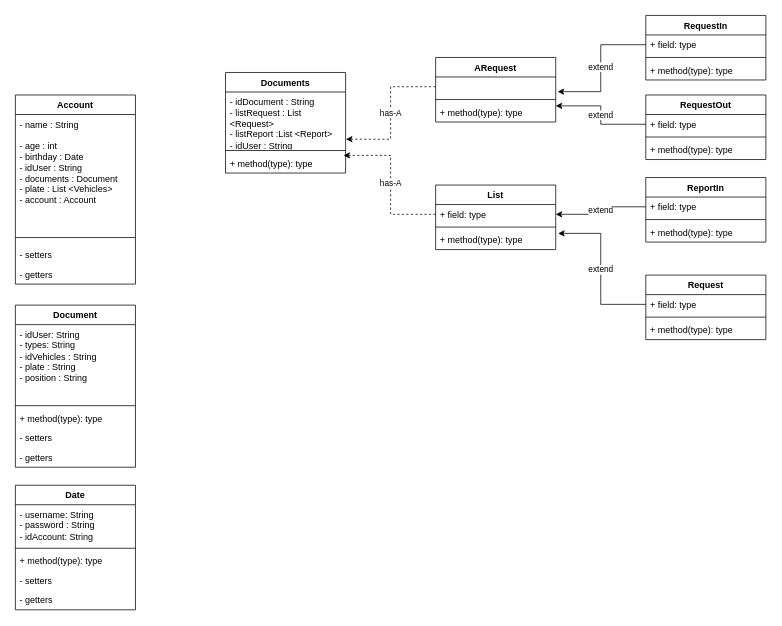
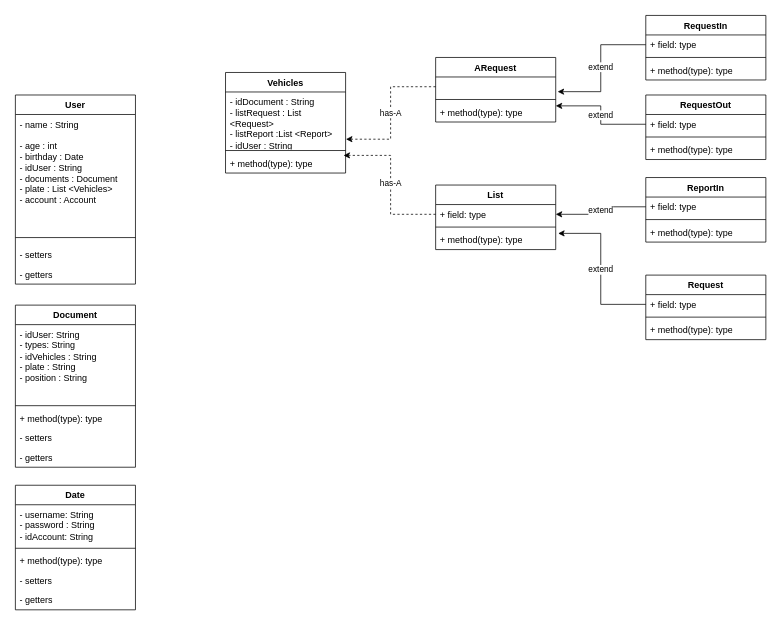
  <mxCell id="0" />
  <mxCell id="1" parent="0" />
- <mxCell id="2" value="Account" style="swimlane;fontStyle=1;align=center;verticalAlign=top;childLayout=stackLayout;horizontal=1;startSize=26;horizontalStack=0;resizeParent=1;resizeParentMax=0;resizeLast=0;collapsible=1;marginBottom=0;whiteSpace=wrap;html=1;" parent="1" vertex="1"><mxGeometry x="20" y="126" width="160" height="252" as="geometry" /></mxCell>
+ <mxCell id="2" value="User" style="swimlane;fontStyle=1;align=center;verticalAlign=top;childLayout=stackLayout;horizontal=1;startSize=26;horizontalStack=0;resizeParent=1;resizeParentMax=0;resizeLast=0;collapsible=1;marginBottom=0;whiteSpace=wrap;html=1;" parent="1" vertex="1"><mxGeometry x="20" y="126" width="160" height="252" as="geometry" /></mxCell>
  <mxCell id="3" value="- name : String&lt;div&gt;&lt;br&gt;&lt;/div&gt;&lt;div&gt;- age : int&lt;/div&gt;&lt;div&gt;- birthday : Date&lt;/div&gt;&lt;div&gt;- idUser : String&lt;/div&gt;&lt;div&gt;&lt;span style=&quot;background-color: initial;&quot;&gt;- documents : Document&lt;/span&gt;&lt;br&gt;&lt;/div&gt;&lt;div&gt;&lt;span style=&quot;background-color: initial;&quot;&gt;- plate : List &amp;lt;Vehicles&amp;gt;&lt;/span&gt;&lt;/div&gt;&lt;div&gt;&lt;span style=&quot;background-color: initial;&quot;&gt;- account : Account&lt;/span&gt;&lt;/div&gt;" style="text;strokeColor=none;fillColor=none;align=left;verticalAlign=top;spacingLeft=4;spacingRight=4;overflow=hidden;rotatable=0;points=[[0,0.5],[1,0.5]];portConstraint=eastwest;whiteSpace=wrap;html=1;" parent="2" vertex="1"><mxGeometry y="26" width="160" height="154" as="geometry" /></mxCell>
  <mxCell id="4" value="" style="line;strokeWidth=1;fillColor=none;align=left;verticalAlign=middle;spacingTop=-1;spacingLeft=3;spacingRight=3;rotatable=0;labelPosition=right;points=[];portConstraint=eastwest;strokeColor=inherit;" parent="2" vertex="1"><mxGeometry y="180" width="160" height="20" as="geometry" /></mxCell>
  <mxCell id="5" value="- setters&lt;div&gt;&lt;br&gt;&lt;/div&gt;" style="text;strokeColor=none;fillColor=none;align=left;verticalAlign=top;spacingLeft=4;spacingRight=4;overflow=hidden;rotatable=0;points=[[0,0.5],[1,0.5]];portConstraint=eastwest;whiteSpace=wrap;html=1;" parent="2" vertex="1"><mxGeometry y="200" width="160" height="26" as="geometry" /></mxCell>
  <mxCell id="6" value="- getters&lt;div&gt;&lt;br&gt;&lt;/div&gt;" style="text;strokeColor=none;fillColor=none;align=left;verticalAlign=top;spacingLeft=4;spacingRight=4;overflow=hidden;rotatable=0;points=[[0,0.5],[1,0.5]];portConstraint=eastwest;whiteSpace=wrap;html=1;" parent="2" vertex="1"><mxGeometry y="226" width="160" height="26" as="geometry" /></mxCell>
  <mxCell id="7" value="Document" style="swimlane;fontStyle=1;align=center;verticalAlign=top;childLayout=stackLayout;horizontal=1;startSize=26;horizontalStack=0;resizeParent=1;resizeParentMax=0;resizeLast=0;collapsible=1;marginBottom=0;whiteSpace=wrap;html=1;" parent="1" vertex="1"><mxGeometry x="20" y="406" width="160" height="216" as="geometry" /></mxCell>
  <mxCell id="8" value="&lt;div&gt;- idUser: String&lt;/div&gt;&lt;div&gt;- types: String&lt;/div&gt;&lt;div&gt;- idVehicles : String&lt;/div&gt;&lt;div&gt;- plate : String&lt;/div&gt;&lt;div&gt;- position : String&lt;/div&gt;&lt;div&gt;&lt;br&gt;&lt;/div&gt;" style="text;strokeColor=none;fillColor=none;align=left;verticalAlign=top;spacingLeft=4;spacingRight=4;overflow=hidden;rotatable=0;points=[[0,0.5],[1,0.5]];portConstraint=eastwest;whiteSpace=wrap;html=1;" parent="7" vertex="1"><mxGeometry y="26" width="160" height="104" as="geometry" /></mxCell>
  <mxCell id="9" value="" style="line;strokeWidth=1;fillColor=none;align=left;verticalAlign=middle;spacingTop=-1;spacingLeft=3;spacingRight=3;rotatable=0;labelPosition=right;points=[];portConstraint=eastwest;strokeColor=inherit;" parent="7" vertex="1"><mxGeometry y="130" width="160" height="8" as="geometry" /></mxCell>
  <mxCell id="10" value="+ method(type): type" style="text;strokeColor=none;fillColor=none;align=left;verticalAlign=top;spacingLeft=4;spacingRight=4;overflow=hidden;rotatable=0;points=[[0,0.5],[1,0.5]];portConstraint=eastwest;whiteSpace=wrap;html=1;" parent="7" vertex="1"><mxGeometry y="138" width="160" height="26" as="geometry" /></mxCell>
  <mxCell id="11" value="- setters" style="text;strokeColor=none;fillColor=none;align=left;verticalAlign=top;spacingLeft=4;spacingRight=4;overflow=hidden;rotatable=0;points=[[0,0.5],[1,0.5]];portConstraint=eastwest;whiteSpace=wrap;html=1;" parent="7" vertex="1"><mxGeometry y="164" width="160" height="26" as="geometry" /></mxCell>
  <mxCell id="12" value="- getters" style="text;strokeColor=none;fillColor=none;align=left;verticalAlign=top;spacingLeft=4;spacingRight=4;overflow=hidden;rotatable=0;points=[[0,0.5],[1,0.5]];portConstraint=eastwest;whiteSpace=wrap;html=1;" parent="7" vertex="1"><mxGeometry y="190" width="160" height="26" as="geometry" /></mxCell>
  <mxCell id="13" value="Date" style="swimlane;fontStyle=1;align=center;verticalAlign=top;childLayout=stackLayout;horizontal=1;startSize=26;horizontalStack=0;resizeParent=1;resizeParentMax=0;resizeLast=0;collapsible=1;marginBottom=0;whiteSpace=wrap;html=1;" parent="1" vertex="1"><mxGeometry x="20" y="646" width="160" height="166" as="geometry" /></mxCell>
  <mxCell id="14" value="- username: String&lt;div&gt;- password : String&lt;/div&gt;&lt;div&gt;- idAccount: String&lt;/div&gt;" style="text;strokeColor=none;fillColor=none;align=left;verticalAlign=top;spacingLeft=4;spacingRight=4;overflow=hidden;rotatable=0;points=[[0,0.5],[1,0.5]];portConstraint=eastwest;whiteSpace=wrap;html=1;" parent="13" vertex="1"><mxGeometry y="26" width="160" height="54" as="geometry" /></mxCell>
  <mxCell id="15" value="" style="line;strokeWidth=1;fillColor=none;align=left;verticalAlign=middle;spacingTop=-1;spacingLeft=3;spacingRight=3;rotatable=0;labelPosition=right;points=[];portConstraint=eastwest;strokeColor=inherit;" parent="13" vertex="1"><mxGeometry y="80" width="160" height="8" as="geometry" /></mxCell>
  <mxCell id="16" value="+ method(type): type" style="text;strokeColor=none;fillColor=none;align=left;verticalAlign=top;spacingLeft=4;spacingRight=4;overflow=hidden;rotatable=0;points=[[0,0.5],[1,0.5]];portConstraint=eastwest;whiteSpace=wrap;html=1;" parent="13" vertex="1"><mxGeometry y="88" width="160" height="26" as="geometry" /></mxCell>
  <mxCell id="17" value="- setters" style="text;strokeColor=none;fillColor=none;align=left;verticalAlign=top;spacingLeft=4;spacingRight=4;overflow=hidden;rotatable=0;points=[[0,0.5],[1,0.5]];portConstraint=eastwest;whiteSpace=wrap;html=1;" parent="13" vertex="1"><mxGeometry y="114" width="160" height="26" as="geometry" /></mxCell>
  <mxCell id="18" value="- getters" style="text;strokeColor=none;fillColor=none;align=left;verticalAlign=top;spacingLeft=4;spacingRight=4;overflow=hidden;rotatable=0;points=[[0,0.5],[1,0.5]];portConstraint=eastwest;whiteSpace=wrap;html=1;" parent="13" vertex="1"><mxGeometry y="140" width="160" height="26" as="geometry" /></mxCell>
- <mxCell id="19" value="Documents" style="swimlane;fontStyle=1;align=center;verticalAlign=top;childLayout=stackLayout;horizontal=1;startSize=26;horizontalStack=0;resizeParent=1;resizeParentMax=0;resizeLast=0;collapsible=1;marginBottom=0;whiteSpace=wrap;html=1;" parent="1" vertex="1"><mxGeometry x="300" y="96" width="160" height="134" as="geometry" /></mxCell>
+ <mxCell id="19" value="Vehicles" style="swimlane;fontStyle=1;align=center;verticalAlign=top;childLayout=stackLayout;horizontal=1;startSize=26;horizontalStack=0;resizeParent=1;resizeParentMax=0;resizeLast=0;collapsible=1;marginBottom=0;whiteSpace=wrap;html=1;" parent="1" vertex="1"><mxGeometry x="300" y="96" width="160" height="134" as="geometry" /></mxCell>
  <mxCell id="20" value="- idDocument : String&lt;div&gt;- listRequest : List &amp;lt;Request&amp;gt;&lt;/div&gt;&lt;div&gt;- listReport :List &amp;lt;Report&amp;gt;&lt;/div&gt;&lt;div&gt;- idUser : String&lt;/div&gt;" style="text;strokeColor=none;fillColor=none;align=left;verticalAlign=top;spacingLeft=4;spacingRight=4;overflow=hidden;rotatable=0;points=[[0,0.5],[1,0.5]];portConstraint=eastwest;whiteSpace=wrap;html=1;" parent="19" vertex="1"><mxGeometry y="26" width="160" height="74" as="geometry" /></mxCell>
  <mxCell id="21" value="" style="line;strokeWidth=1;fillColor=none;align=left;verticalAlign=middle;spacingTop=-1;spacingLeft=3;spacingRight=3;rotatable=0;labelPosition=right;points=[];portConstraint=eastwest;strokeColor=inherit;" parent="19" vertex="1"><mxGeometry y="100" width="160" height="8" as="geometry" /></mxCell>
  <mxCell id="22" value="+ method(type): type" style="text;strokeColor=none;fillColor=none;align=left;verticalAlign=top;spacingLeft=4;spacingRight=4;overflow=hidden;rotatable=0;points=[[0,0.5],[1,0.5]];portConstraint=eastwest;whiteSpace=wrap;html=1;" parent="19" vertex="1"><mxGeometry y="108" width="160" height="26" as="geometry" /></mxCell>
  <mxCell id="23" value="ARequest" style="swimlane;fontStyle=1;align=center;verticalAlign=top;childLayout=stackLayout;horizontal=1;startSize=26;horizontalStack=0;resizeParent=1;resizeParentMax=0;resizeLast=0;collapsible=1;marginBottom=0;whiteSpace=wrap;html=1;" parent="1" vertex="1"><mxGeometry x="580" y="76" width="160" height="86" as="geometry" /></mxCell>
  <mxCell id="24" value="&lt;span style=&quot;color: rgba(0, 0, 0, 0); font-family: monospace; font-size: 0px; text-wrap: nowrap;&quot;&gt;%3CmxGraphModel%3E%3Croot%3E%3CmxCell%20id%3D%220%22%2F%3E%3CmxCell%20id%3D%221%22%20parent%3D%220%22%2F%3E%3CmxCell%20id%3D%222%22%20value%3D%22user%22%20style%3D%22swimlane%3BfontStyle%3D1%3Balign%3Dcenter%3BverticalAlign%3Dtop%3BchildLayout%3DstackLayout%3Bhorizontal%3D1%3BstartSize%3D26%3BhorizontalStack%3D0%3BresizeParent%3D1%3BresizeParentMax%3D0%3BresizeLast%3D0%3Bcollapsible%3D1%3BmarginBottom%3D0%3BwhiteSpace%3Dwrap%3Bhtml%3D1%3B%22%20vertex%3D%221%22%20parent%3D%221%22%3E%3CmxGeometry%20x%3D%2280%22%20y%3D%22250%22%20width%3D%22160%22%20height%3D%2286%22%20as%3D%22geometry%22%2F%3E%3C%2FmxCell%3E%3CmxCell%20id%3D%223%22%20value%3D%22%2B%20field%3A%20type%22%20style%3D%22text%3BstrokeColor%3Dnone%3BfillColor%3Dnone%3Balign%3Dleft%3BverticalAlign%3Dtop%3BspacingLeft%3D4%3BspacingRight%3D4%3Boverflow%3Dhidden%3Brotatable%3D0%3Bpoints%3D%5B%5B0%2C0.5%5D%2C%5B1%2C0.5%5D%5D%3BportConstraint%3Deastwest%3BwhiteSpace%3Dwrap%3Bhtml%3D1%3B%22%20vertex%3D%221%22%20parent%3D%222%22%3E%3CmxGeometry%20y%3D%2226%22%20width%3D%22160%22%20height%3D%2226%22%20as%3D%22geometry%22%2F%3E%3C%2FmxCell%3E%3CmxCell%20id%3D%224%22%20value%3D%22%22%20style%3D%22line%3BstrokeWidth%3D1%3BfillColor%3Dnone%3Balign%3Dleft%3BverticalAlign%3Dmiddle%3BspacingTop%3D-1%3BspacingLeft%3D3%3BspacingRight%3D3%3Brotatable%3D0%3BlabelPosition%3Dright%3Bpoints%3D%5B%5D%3BportConstraint%3Deastwest%3BstrokeColor%3Dinherit%3B%22%20vertex%3D%221%22%20parent%3D%222%22%3E%3CmxGeometry%20y%3D%2252%22%20width%3D%22160%22%20height%3D%228%22%20as%3D%22geometry%22%2F%3E%3C%2FmxCell%3E%3CmxCell%20id%3D%225%22%20value%3D%22%2B%20method(type)%3A%20type%22%20style%3D%22text%3BstrokeColor%3Dnone%3BfillColor%3Dnone%3Balign%3Dleft%3BverticalAlign%3Dtop%3BspacingLeft%3D4%3BspacingRight%3D4%3Boverflow%3Dhidden%3Brotatable%3D0%3Bpoints%3D%5B%5B0%2C0.5%5D%2C%5B1%2C0.5%5D%5D%3BportConstraint%3Deastwest%3BwhiteSpace%3Dwrap%3Bhtml%3D1%3B%22%20vertex%3D%221%22%20parent%3D%222%22%3E%3CmxGeometry%20y%3D%2260%22%20width%3D%22160%22%20height%3D%2226%22%20as%3D%22geometry%22%2F%3E%3C%2FmxCell%3E%3C%2Froot%3E%3C%2FmxGraphModel%3E&lt;/span&gt;" style="text;strokeColor=none;fillColor=none;align=left;verticalAlign=top;spacingLeft=4;spacingRight=4;overflow=hidden;rotatable=0;points=[[0,0.5],[1,0.5]];portConstraint=eastwest;whiteSpace=wrap;html=1;" parent="23" vertex="1"><mxGeometry y="26" width="160" height="26" as="geometry" /></mxCell>
  <mxCell id="25" value="" style="line;strokeWidth=1;fillColor=none;align=left;verticalAlign=middle;spacingTop=-1;spacingLeft=3;spacingRight=3;rotatable=0;labelPosition=right;points=[];portConstraint=eastwest;strokeColor=inherit;" parent="23" vertex="1"><mxGeometry y="52" width="160" height="8" as="geometry" /></mxCell>
  <mxCell id="26" value="+ method(type): type" style="text;strokeColor=none;fillColor=none;align=left;verticalAlign=top;spacingLeft=4;spacingRight=4;overflow=hidden;rotatable=0;points=[[0,0.5],[1,0.5]];portConstraint=eastwest;whiteSpace=wrap;html=1;" parent="23" vertex="1"><mxGeometry y="60" width="160" height="26" as="geometry" /></mxCell>
  <mxCell id="27" value="List" style="swimlane;fontStyle=1;align=center;verticalAlign=top;childLayout=stackLayout;horizontal=1;startSize=26;horizontalStack=0;resizeParent=1;resizeParentMax=0;resizeLast=0;collapsible=1;marginBottom=0;whiteSpace=wrap;html=1;" parent="1" vertex="1"><mxGeometry x="580" y="246" width="160" height="86" as="geometry" /></mxCell>
  <mxCell id="28" value="+ field: type" style="text;strokeColor=none;fillColor=none;align=left;verticalAlign=top;spacingLeft=4;spacingRight=4;overflow=hidden;rotatable=0;points=[[0,0.5],[1,0.5]];portConstraint=eastwest;whiteSpace=wrap;html=1;" parent="27" vertex="1"><mxGeometry y="26" width="160" height="26" as="geometry" /></mxCell>
  <mxCell id="29" value="" style="line;strokeWidth=1;fillColor=none;align=left;verticalAlign=middle;spacingTop=-1;spacingLeft=3;spacingRight=3;rotatable=0;labelPosition=right;points=[];portConstraint=eastwest;strokeColor=inherit;" parent="27" vertex="1"><mxGeometry y="52" width="160" height="8" as="geometry" /></mxCell>
  <mxCell id="30" value="+ method(type): type" style="text;strokeColor=none;fillColor=none;align=left;verticalAlign=top;spacingLeft=4;spacingRight=4;overflow=hidden;rotatable=0;points=[[0,0.5],[1,0.5]];portConstraint=eastwest;whiteSpace=wrap;html=1;" parent="27" vertex="1"><mxGeometry y="60" width="160" height="26" as="geometry" /></mxCell>
  <mxCell id="31" value="RequestIn" style="swimlane;fontStyle=1;align=center;verticalAlign=top;childLayout=stackLayout;horizontal=1;startSize=26;horizontalStack=0;resizeParent=1;resizeParentMax=0;resizeLast=0;collapsible=1;marginBottom=0;whiteSpace=wrap;html=1;" parent="1" vertex="1"><mxGeometry x="860" y="20" width="160" height="86" as="geometry" /></mxCell>
  <mxCell id="32" value="+ field: type" style="text;strokeColor=none;fillColor=none;align=left;verticalAlign=top;spacingLeft=4;spacingRight=4;overflow=hidden;rotatable=0;points=[[0,0.5],[1,0.5]];portConstraint=eastwest;whiteSpace=wrap;html=1;" parent="31" vertex="1"><mxGeometry y="26" width="160" height="26" as="geometry" /></mxCell>
  <mxCell id="33" value="" style="line;strokeWidth=1;fillColor=none;align=left;verticalAlign=middle;spacingTop=-1;spacingLeft=3;spacingRight=3;rotatable=0;labelPosition=right;points=[];portConstraint=eastwest;strokeColor=inherit;" parent="31" vertex="1"><mxGeometry y="52" width="160" height="8" as="geometry" /></mxCell>
  <mxCell id="34" value="+ method(type): type" style="text;strokeColor=none;fillColor=none;align=left;verticalAlign=top;spacingLeft=4;spacingRight=4;overflow=hidden;rotatable=0;points=[[0,0.5],[1,0.5]];portConstraint=eastwest;whiteSpace=wrap;html=1;" parent="31" vertex="1"><mxGeometry y="60" width="160" height="26" as="geometry" /></mxCell>
  <mxCell id="35" value="RequestOut" style="swimlane;fontStyle=1;align=center;verticalAlign=top;childLayout=stackLayout;horizontal=1;startSize=26;horizontalStack=0;resizeParent=1;resizeParentMax=0;resizeLast=0;collapsible=1;marginBottom=0;whiteSpace=wrap;html=1;" parent="1" vertex="1"><mxGeometry x="860" y="126" width="160" height="86" as="geometry" /></mxCell>
  <mxCell id="36" value="+ field: type" style="text;strokeColor=none;fillColor=none;align=left;verticalAlign=top;spacingLeft=4;spacingRight=4;overflow=hidden;rotatable=0;points=[[0,0.5],[1,0.5]];portConstraint=eastwest;whiteSpace=wrap;html=1;" parent="35" vertex="1"><mxGeometry y="26" width="160" height="26" as="geometry" /></mxCell>
  <mxCell id="37" value="" style="line;strokeWidth=1;fillColor=none;align=left;verticalAlign=middle;spacingTop=-1;spacingLeft=3;spacingRight=3;rotatable=0;labelPosition=right;points=[];portConstraint=eastwest;strokeColor=inherit;" parent="35" vertex="1"><mxGeometry y="52" width="160" height="8" as="geometry" /></mxCell>
  <mxCell id="38" value="+ method(type): type" style="text;strokeColor=none;fillColor=none;align=left;verticalAlign=top;spacingLeft=4;spacingRight=4;overflow=hidden;rotatable=0;points=[[0,0.5],[1,0.5]];portConstraint=eastwest;whiteSpace=wrap;html=1;" parent="35" vertex="1"><mxGeometry y="60" width="160" height="26" as="geometry" /></mxCell>
  <mxCell id="39" value="ReportIn" style="swimlane;fontStyle=1;align=center;verticalAlign=top;childLayout=stackLayout;horizontal=1;startSize=26;horizontalStack=0;resizeParent=1;resizeParentMax=0;resizeLast=0;collapsible=1;marginBottom=0;whiteSpace=wrap;html=1;" parent="1" vertex="1"><mxGeometry x="860" y="236" width="160" height="86" as="geometry" /></mxCell>
  <mxCell id="40" value="+ field: type" style="text;strokeColor=none;fillColor=none;align=left;verticalAlign=top;spacingLeft=4;spacingRight=4;overflow=hidden;rotatable=0;points=[[0,0.5],[1,0.5]];portConstraint=eastwest;whiteSpace=wrap;html=1;" parent="39" vertex="1"><mxGeometry y="26" width="160" height="26" as="geometry" /></mxCell>
  <mxCell id="41" value="" style="line;strokeWidth=1;fillColor=none;align=left;verticalAlign=middle;spacingTop=-1;spacingLeft=3;spacingRight=3;rotatable=0;labelPosition=right;points=[];portConstraint=eastwest;strokeColor=inherit;" parent="39" vertex="1"><mxGeometry y="52" width="160" height="8" as="geometry" /></mxCell>
  <mxCell id="42" value="+ method(type): type" style="text;strokeColor=none;fillColor=none;align=left;verticalAlign=top;spacingLeft=4;spacingRight=4;overflow=hidden;rotatable=0;points=[[0,0.5],[1,0.5]];portConstraint=eastwest;whiteSpace=wrap;html=1;" parent="39" vertex="1"><mxGeometry y="60" width="160" height="26" as="geometry" /></mxCell>
  <mxCell id="43" value="Request" style="swimlane;fontStyle=1;align=center;verticalAlign=top;childLayout=stackLayout;horizontal=1;startSize=26;horizontalStack=0;resizeParent=1;resizeParentMax=0;resizeLast=0;collapsible=1;marginBottom=0;whiteSpace=wrap;html=1;" parent="1" vertex="1"><mxGeometry x="860" y="366" width="160" height="86" as="geometry" /></mxCell>
  <mxCell id="44" value="+ field: type" style="text;strokeColor=none;fillColor=none;align=left;verticalAlign=top;spacingLeft=4;spacingRight=4;overflow=hidden;rotatable=0;points=[[0,0.5],[1,0.5]];portConstraint=eastwest;whiteSpace=wrap;html=1;" parent="43" vertex="1"><mxGeometry y="26" width="160" height="26" as="geometry" /></mxCell>
  <mxCell id="45" value="" style="line;strokeWidth=1;fillColor=none;align=left;verticalAlign=middle;spacingTop=-1;spacingLeft=3;spacingRight=3;rotatable=0;labelPosition=right;points=[];portConstraint=eastwest;strokeColor=inherit;" parent="43" vertex="1"><mxGeometry y="52" width="160" height="8" as="geometry" /></mxCell>
  <mxCell id="46" value="+ method(type): type" style="text;strokeColor=none;fillColor=none;align=left;verticalAlign=top;spacingLeft=4;spacingRight=4;overflow=hidden;rotatable=0;points=[[0,0.5],[1,0.5]];portConstraint=eastwest;whiteSpace=wrap;html=1;" parent="43" vertex="1"><mxGeometry y="60" width="160" height="26" as="geometry" /></mxCell>
  <mxCell id="47" value="extend" style="edgeStyle=orthogonalEdgeStyle;rounded=0;orthogonalLoop=1;jettySize=auto;html=1;exitX=0;exitY=0.5;exitDx=0;exitDy=0;entryX=1.016;entryY=0.753;entryDx=0;entryDy=0;entryPerimeter=0;" parent="1" source="32" target="24" edge="1"><mxGeometry relative="1" as="geometry" /></mxCell>
  <mxCell id="48" value="extend" style="edgeStyle=orthogonalEdgeStyle;rounded=0;orthogonalLoop=1;jettySize=auto;html=1;exitX=0;exitY=0.5;exitDx=0;exitDy=0;entryX=1;entryY=0.75;entryDx=0;entryDy=0;" parent="1" source="36" target="23" edge="1"><mxGeometry relative="1" as="geometry" /></mxCell>
  <mxCell id="49" value="extend" style="edgeStyle=orthogonalEdgeStyle;rounded=0;orthogonalLoop=1;jettySize=auto;html=1;exitX=0;exitY=0.5;exitDx=0;exitDy=0;" parent="1" source="40" target="28" edge="1"><mxGeometry relative="1" as="geometry" /></mxCell>
  <mxCell id="50" value="extend" style="edgeStyle=orthogonalEdgeStyle;rounded=0;orthogonalLoop=1;jettySize=auto;html=1;exitX=0;exitY=0.5;exitDx=0;exitDy=0;entryX=1.02;entryY=0.17;entryDx=0;entryDy=0;entryPerimeter=0;" parent="1" source="44" target="30" edge="1"><mxGeometry relative="1" as="geometry" /></mxCell>
  <mxCell id="51" value="has-A" style="edgeStyle=orthogonalEdgeStyle;rounded=0;orthogonalLoop=1;jettySize=auto;html=1;exitX=0;exitY=0.5;exitDx=0;exitDy=0;entryX=1.003;entryY=0.85;entryDx=0;entryDy=0;entryPerimeter=0;dashed=1;" parent="1" source="24" target="20" edge="1"><mxGeometry relative="1" as="geometry" /></mxCell>
  <mxCell id="52" value="has-A" style="edgeStyle=orthogonalEdgeStyle;rounded=0;orthogonalLoop=1;jettySize=auto;html=1;exitX=0;exitY=0.5;exitDx=0;exitDy=0;entryX=0.983;entryY=0.096;entryDx=0;entryDy=0;entryPerimeter=0;dashed=1;" parent="1" source="28" target="22" edge="1"><mxGeometry relative="1" as="geometry" /></mxCell>
